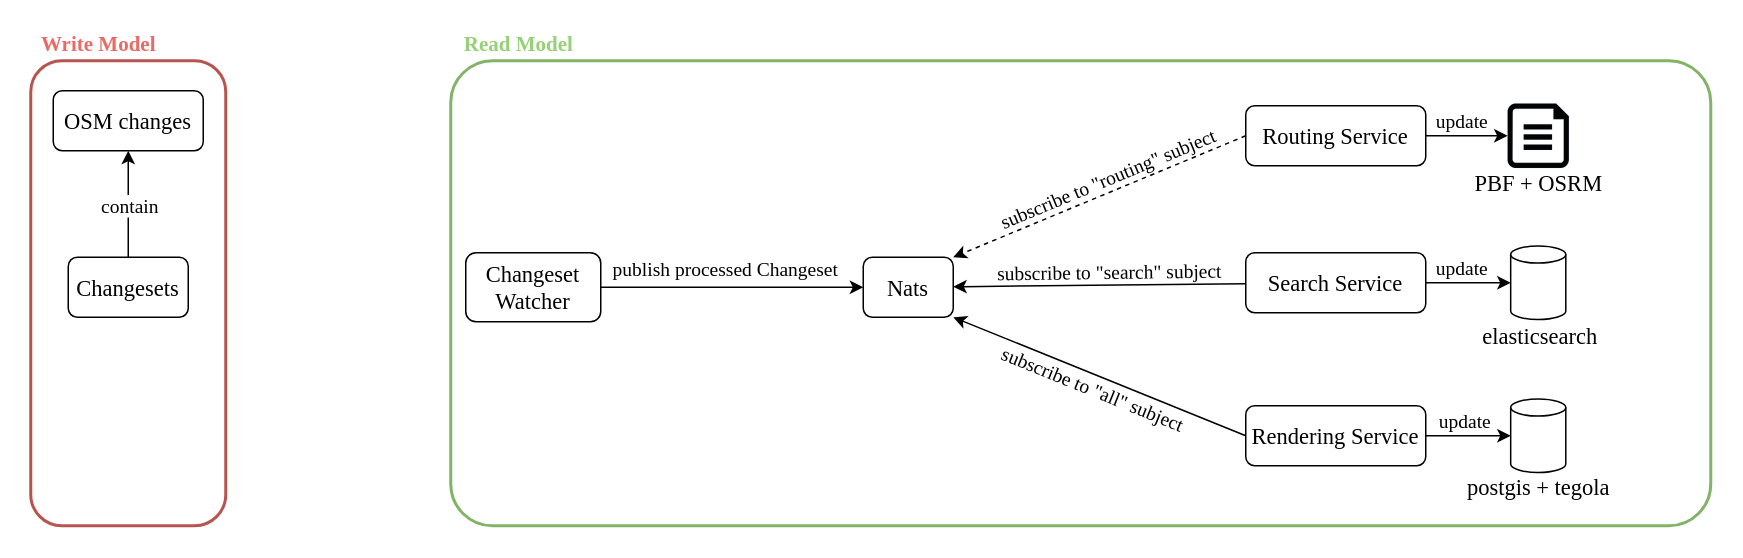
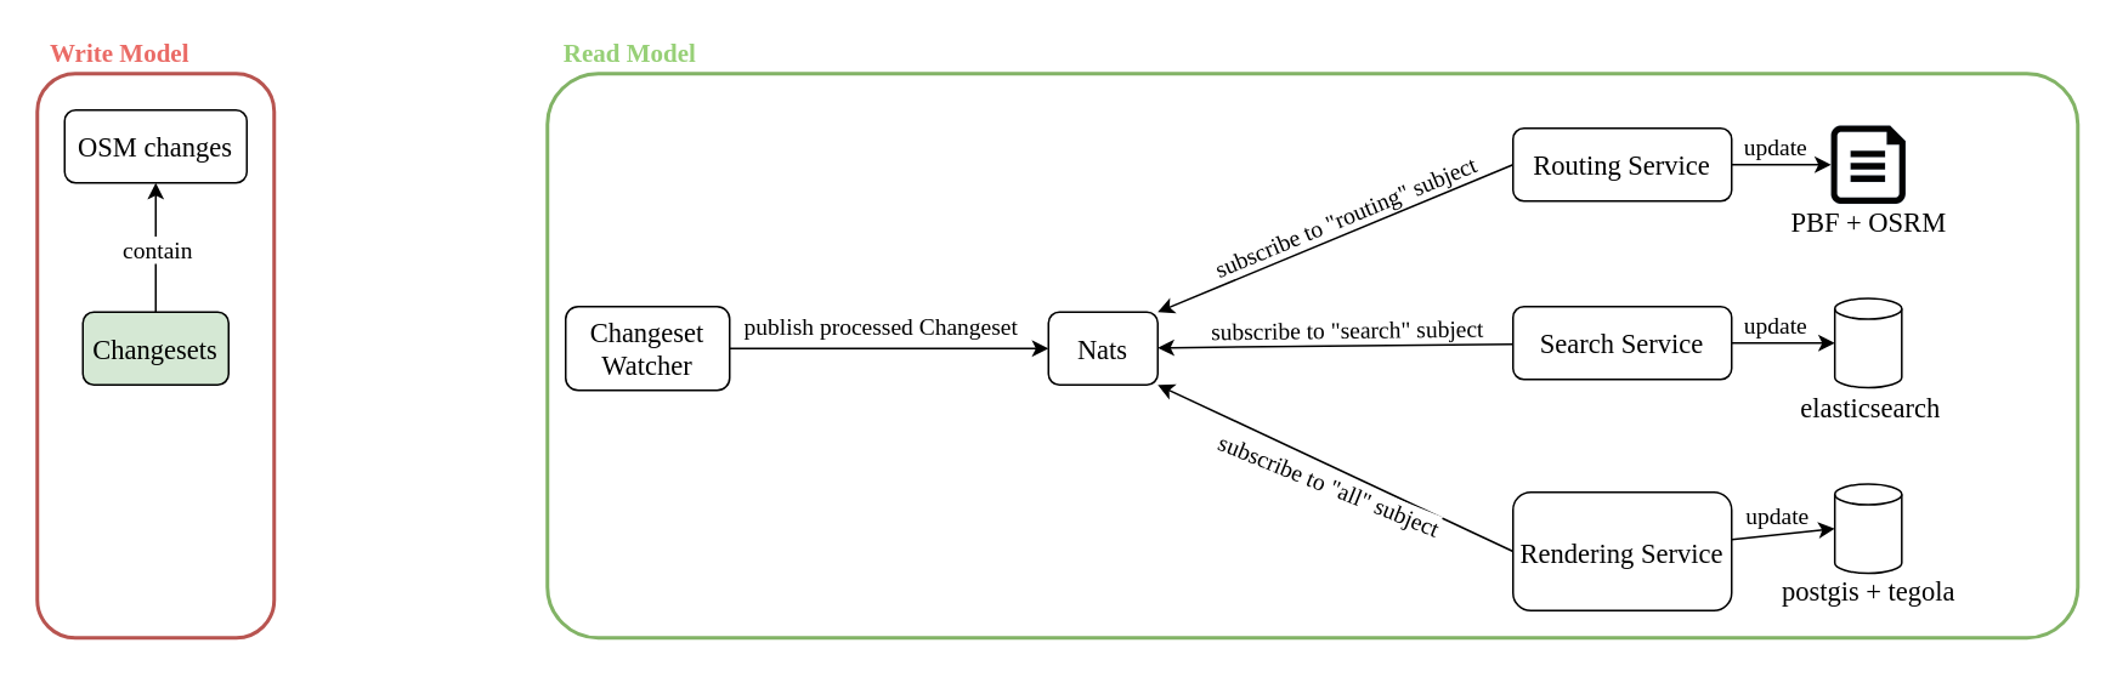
  <mxCell id="0" />
  <mxCell id="1" parent="0" />
  <mxCell id="2" value="" style="rounded=1;whiteSpace=wrap;html=1;fillColor=none;arcSize=9;strokeColor=#82b366;strokeWidth=2;fontFamily=Times New Roman;" parent="1" vertex="1"><mxGeometry x="300" y="40" width="840" height="310" as="geometry" /></mxCell>
  <mxCell id="3" value="" style="rounded=1;whiteSpace=wrap;html=1;fillColor=none;arcSize=16;strokeColor=#b85450;strokeWidth=2;fontFamily=Times New Roman;" parent="1" vertex="1"><mxGeometry x="20" y="40" width="130" height="310" as="geometry" /></mxCell>
  <mxCell id="4" style="edgeStyle=none;html=1;entryX=0;entryY=0.5;entryDx=0;entryDy=0;startArrow=none;startFill=0;endArrow=classic;endFill=1;fontFamily=Times New Roman;" parent="1" source="6" target="13" edge="1"><mxGeometry relative="1" as="geometry" /></mxCell>
  <mxCell id="5" value="publish processed Changeset" style="edgeLabel;html=1;align=center;verticalAlign=middle;resizable=0;points=[];fontFamily=Times New Roman;fontSize=13;" parent="4" vertex="1" connectable="0"><mxGeometry x="-0.171" y="-1" relative="1" as="geometry"><mxPoint x="9" y="-14" as="offset" /></mxGeometry></mxCell>
  <mxCell id="6" value="Changeset&lt;br style=&quot;font-size: 15px;&quot;&gt;Watcher" style="rounded=1;whiteSpace=wrap;html=1;fontFamily=Times New Roman;fontSize=15;" parent="1" vertex="1"><mxGeometry x="310" y="168" width="90" height="46" as="geometry" /></mxCell>
  <mxCell id="7" style="edgeStyle=none;html=1;endArrow=none;endFill=0;startArrow=classic;startFill=1;fontFamily=Times New Roman;" parent="1" source="9" target="10" edge="1"><mxGeometry relative="1" as="geometry" /></mxCell>
  <mxCell id="8" value="contain" style="edgeLabel;html=1;align=center;verticalAlign=middle;resizable=0;points=[];fontFamily=Times New Roman;fontSize=13;" parent="7" vertex="1" connectable="0"><mxGeometry x="0.363" y="-1" relative="1" as="geometry"><mxPoint x="1" y="-12" as="offset" /></mxGeometry></mxCell>
  <mxCell id="9" value="OSM changes" style="rounded=1;whiteSpace=wrap;html=1;fontFamily=Times New Roman;fontSize=15;" parent="1" vertex="1"><mxGeometry x="35" y="60" width="100" height="40" as="geometry" /></mxCell>
- <mxCell id="10" value="Changesets" style="rounded=1;whiteSpace=wrap;html=1;fontFamily=Times New Roman;fontSize=15;" parent="1" vertex="1"><mxGeometry x="45" y="171" width="80" height="40" as="geometry" /></mxCell>
+ <mxCell id="10" value="Changesets" style="rounded=1;whiteSpace=wrap;html=1;fontFamily=Times New Roman;fontSize=15;fillColor=#d5e8d4;" parent="1" vertex="1"><mxGeometry x="45" y="171" width="80" height="40" as="geometry" /></mxCell>
  <mxCell id="11" style="edgeStyle=none;html=1;startArrow=classic;startFill=1;endArrow=none;endFill=0;fontFamily=Times New Roman;" parent="1" source="13" target="19" edge="1"><mxGeometry relative="1" as="geometry" /></mxCell>
  <mxCell id="12" value="subscribe to &quot;search&quot; subject" style="edgeLabel;html=1;align=center;verticalAlign=middle;resizable=0;points=[];rotation=-0.7;fontFamily=Times New Roman;fontSize=13;" parent="11" vertex="1" connectable="0"><mxGeometry x="-0.282" y="3" relative="1" as="geometry"><mxPoint x="34" y="-6" as="offset" /></mxGeometry></mxCell>
  <mxCell id="13" value="Nats" style="rounded=1;whiteSpace=wrap;html=1;fontFamily=Times New Roman;fontSize=15;" parent="1" vertex="1"><mxGeometry x="575" y="171" width="60" height="40" as="geometry" /></mxCell>
- <mxCell id="14" style="edgeStyle=none;html=1;entryX=1;entryY=0;entryDx=0;entryDy=0;startArrow=none;startFill=0;endArrow=classic;endFill=1;exitX=0;exitY=0.5;exitDx=0;exitDy=0;fontFamily=Times New Roman;dashed=1;" parent="1" source="18" target="13" edge="1"><mxGeometry relative="1" as="geometry" /></mxCell>
+ <mxCell id="14" style="edgeStyle=none;html=1;entryX=1;entryY=0;entryDx=0;entryDy=0;startArrow=none;startFill=0;endArrow=classic;endFill=1;exitX=0;exitY=0.5;exitDx=0;exitDy=0;fontFamily=Times New Roman;" parent="1" source="18" target="13" edge="1"><mxGeometry relative="1" as="geometry" /></mxCell>
  <mxCell id="15" value="subscribe to &quot;routing&quot; subject" style="edgeLabel;html=1;align=center;verticalAlign=middle;resizable=0;points=[];rotation=-22.5;fontFamily=Times New Roman;fontSize=13;" parent="14" vertex="1" connectable="0"><mxGeometry x="0.177" y="-1" relative="1" as="geometry"><mxPoint x="22" y="-18" as="offset" /></mxGeometry></mxCell>
  <mxCell id="16" style="edgeStyle=none;html=1;entryX=0;entryY=0.5;entryDx=0;entryDy=0;entryPerimeter=0;startArrow=none;startFill=0;endArrow=classic;endFill=1;fontFamily=Times New Roman;" parent="1" source="18" target="32" edge="1"><mxGeometry relative="1" as="geometry" /></mxCell>
  <mxCell id="17" value="update" style="edgeLabel;html=1;align=center;verticalAlign=middle;resizable=0;points=[];fontFamily=Times New Roman;fontSize=13;" parent="16" vertex="1" connectable="0"><mxGeometry x="-0.326" y="2" relative="1" as="geometry"><mxPoint x="5" y="-9" as="offset" /></mxGeometry></mxCell>
  <mxCell id="18" value="Routing Service" style="rounded=1;whiteSpace=wrap;html=1;fontFamily=Times New Roman;fontSize=15;" parent="1" vertex="1"><mxGeometry x="830" y="70" width="120" height="40" as="geometry" /></mxCell>
  <mxCell id="19" value="Search Service" style="rounded=1;whiteSpace=wrap;html=1;fontFamily=Times New Roman;fontSize=15;verticalAlign=middle;" parent="1" vertex="1"><mxGeometry x="830" y="168" width="120" height="40" as="geometry" /></mxCell>
  <mxCell id="20" style="edgeStyle=none;html=1;entryX=1;entryY=1;entryDx=0;entryDy=0;startArrow=none;startFill=0;endArrow=classic;endFill=1;exitX=0;exitY=0.5;exitDx=0;exitDy=0;fontFamily=Times New Roman;" parent="1" source="24" target="13" edge="1"><mxGeometry relative="1" as="geometry" /></mxCell>
  <mxCell id="21" value="subscribe to &quot;all&quot; subject" style="edgeLabel;html=1;align=center;verticalAlign=middle;resizable=0;points=[];rotation=22.1;fontFamily=Times New Roman;fontSize=13;" parent="20" vertex="1" connectable="0"><mxGeometry x="-0.123" y="-1" relative="1" as="geometry"><mxPoint x="-17" y="4" as="offset" /></mxGeometry></mxCell>
  <mxCell id="22" style="edgeStyle=none;html=1;entryX=0;entryY=0.5;entryDx=0;entryDy=0;entryPerimeter=0;startArrow=none;startFill=0;endArrow=classic;endFill=1;fontFamily=Times New Roman;" parent="1" source="24" target="29" edge="1"><mxGeometry relative="1" as="geometry" /></mxCell>
  <mxCell id="23" value="update" style="edgeLabel;html=1;align=center;verticalAlign=middle;resizable=0;points=[];fontFamily=Times New Roman;fontSize=13;" parent="22" vertex="1" connectable="0"><mxGeometry x="-0.269" relative="1" as="geometry"><mxPoint x="4" y="-11" as="offset" /></mxGeometry></mxCell>
- <mxCell id="24" value="Rendering Service" style="rounded=1;whiteSpace=wrap;html=1;fontFamily=Times New Roman;fontSize=15;" parent="1" vertex="1"><mxGeometry x="830" y="270" width="120" height="40" as="geometry" /></mxCell>
+ <mxCell id="24" value="Rendering Service" style="rounded=1;whiteSpace=wrap;html=1;fontFamily=Times New Roman;fontSize=15;" parent="1" vertex="1"><mxGeometry x="830" y="270" width="120" height="65" as="geometry" /></mxCell>
  <mxCell id="25" style="edgeStyle=none;html=1;entryX=1;entryY=0.5;entryDx=0;entryDy=0;startArrow=classic;startFill=1;endArrow=none;endFill=0;fontFamily=Times New Roman;" parent="1" source="27" target="19" edge="1"><mxGeometry relative="1" as="geometry" /></mxCell>
  <mxCell id="26" value="update" style="edgeLabel;html=1;align=center;verticalAlign=middle;resizable=0;points=[];fontFamily=Times New Roman;fontSize=13;" parent="25" vertex="1" connectable="0"><mxGeometry x="0.349" y="-2" relative="1" as="geometry"><mxPoint x="5" y="-9" as="offset" /></mxGeometry></mxCell>
  <mxCell id="27" value="" style="shape=cylinder3;whiteSpace=wrap;html=1;boundedLbl=1;backgroundOutline=1;size=5.69;fontFamily=Times New Roman;" parent="1" vertex="1"><mxGeometry x="1006.62" y="163.5" width="36.75" height="49" as="geometry" /></mxCell>
  <mxCell id="28" value="elasticsearch&lt;br style=&quot;font-size: 15px;&quot;&gt;" style="text;html=1;align=center;verticalAlign=middle;resizable=0;points=[];autosize=1;strokeColor=none;fillColor=none;fontFamily=Times New Roman;fontSize=15;" parent="1" vertex="1"><mxGeometry x="981" y="213" width="90" height="20" as="geometry" /></mxCell>
  <mxCell id="29" value="" style="shape=cylinder3;whiteSpace=wrap;html=1;boundedLbl=1;backgroundOutline=1;size=5.69;fontFamily=Times New Roman;" parent="1" vertex="1"><mxGeometry x="1006.62" y="265.5" width="36.75" height="49" as="geometry" /></mxCell>
  <mxCell id="30" value="postgis + tegola" style="text;html=1;align=center;verticalAlign=middle;resizable=0;points=[];autosize=1;strokeColor=none;fillColor=none;fontFamily=Times New Roman;fontSize=15;" parent="1" vertex="1"><mxGeometry x="970" y="314" width="110" height="20" as="geometry" /></mxCell>
  <mxCell id="31" value="PBF + OSRM" style="text;html=1;align=center;verticalAlign=middle;resizable=0;points=[];autosize=1;strokeColor=none;fillColor=none;fontFamily=Times New Roman;fontSize=15;" parent="1" vertex="1"><mxGeometry x="975" y="111" width="100" height="20" as="geometry" /></mxCell>
  <mxCell id="32" value="" style="verticalLabelPosition=bottom;html=1;verticalAlign=top;align=center;strokeColor=#6c8ebf;fillColor=#030303;shape=mxgraph.azure.file;pointerEvents=1;strokeWidth=0;fontFamily=Times New Roman;" parent="1" vertex="1"><mxGeometry x="1004.56" y="68.48" width="40.88" height="43.04" as="geometry" /></mxCell>
  <mxCell id="33" value="Write Model" style="text;html=1;align=center;verticalAlign=middle;resizable=0;points=[];autosize=1;strokeColor=none;fillColor=none;fontSize=14;fontColor=#EA6B66;fontStyle=1;fontFamily=Times New Roman;" parent="1" vertex="1"><mxGeometry x="20" y="20" width="90" height="20" as="geometry" /></mxCell>
  <mxCell id="34" value="Read Model" style="text;html=1;align=center;verticalAlign=middle;resizable=0;points=[];autosize=1;strokeColor=none;fillColor=none;fontColor=#97D077;fontStyle=1;fontSize=14;fontFamily=Times New Roman;" parent="1" vertex="1"><mxGeometry x="300" y="20" width="90" height="20" as="geometry" /></mxCell>
